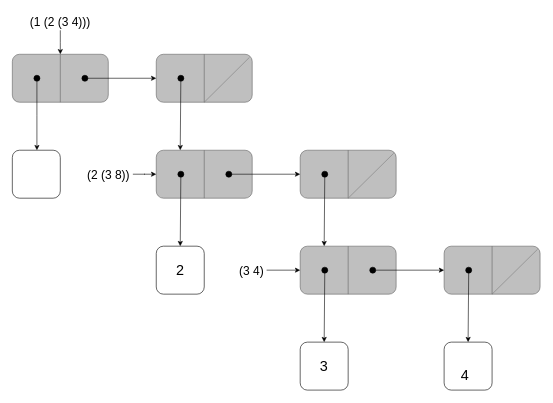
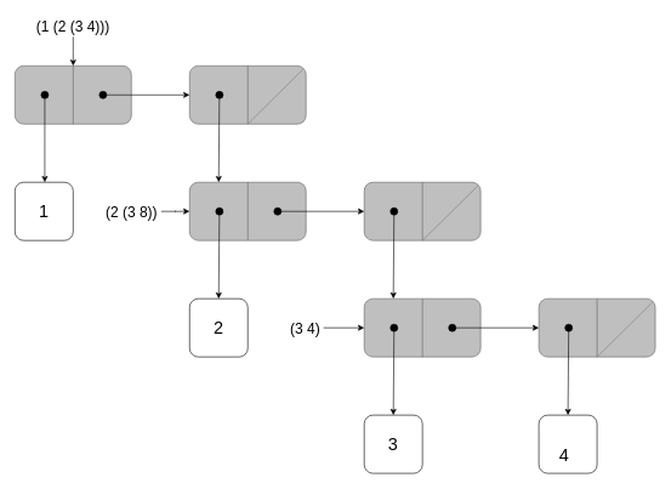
  <mxCell id="0" />
  <mxCell id="1" parent="0" />
  <mxCell id="2" value="" style="group" vertex="1" connectable="0" parent="1"><mxGeometry x="740" y="410" width="160" height="80" as="geometry" /></mxCell>
  <mxCell id="3" value="" style="rounded=1;whiteSpace=wrap;html=1;fillColor=#BFBFBF;fontColor=#333333;strokeColor=#666666;container=0;" vertex="1" parent="2"><mxGeometry width="160" height="80" as="geometry" /></mxCell>
  <mxCell id="4" value="" style="endArrow=none;html=1;rounded=0;entryX=0.5;entryY=0;entryDx=0;entryDy=0;exitX=0.5;exitY=1;exitDx=0;exitDy=0;fillColor=#f5f5f5;strokeColor=#666666;" edge="1" parent="2" source="3" target="3"><mxGeometry width="50" height="50" relative="1" as="geometry"><mxPoint x="10" y="440" as="sourcePoint" /><mxPoint x="60" y="390" as="targetPoint" /></mxGeometry></mxCell>
  <mxCell id="5" value="" style="ellipse;whiteSpace=wrap;html=1;aspect=fixed;fillColor=#000000;container=0;" vertex="1" parent="2"><mxGeometry x="36" y="35" width="10" height="10" as="geometry" /></mxCell>
  <mxCell id="6" value="" style="endArrow=none;html=1;rounded=0;exitX=0.5;exitY=1;exitDx=0;exitDy=0;entryX=0.972;entryY=0.063;entryDx=0;entryDy=0;entryPerimeter=0;strokeWidth=1;strokeColor=#7D7D7D;" edge="1" parent="2"><mxGeometry width="50" height="50" relative="1" as="geometry"><mxPoint x="80" y="80" as="sourcePoint" /><mxPoint x="156" y="5" as="targetPoint" /></mxGeometry></mxCell>
  <mxCell id="7" value="" style="group" vertex="1" connectable="0" parent="1"><mxGeometry x="500" y="410" width="160" height="80" as="geometry" /></mxCell>
  <mxCell id="8" value="" style="rounded=1;whiteSpace=wrap;html=1;fillColor=#BFBFBF;fontColor=#333333;strokeColor=#666666;container=0;" vertex="1" parent="7"><mxGeometry width="160" height="80" as="geometry" /></mxCell>
  <mxCell id="9" value="" style="endArrow=none;html=1;rounded=0;entryX=0.5;entryY=0;entryDx=0;entryDy=0;exitX=0.5;exitY=1;exitDx=0;exitDy=0;fillColor=#f5f5f5;strokeColor=#666666;" edge="1" parent="7" source="8" target="8"><mxGeometry width="50" height="50" relative="1" as="geometry"><mxPoint x="10" y="440" as="sourcePoint" /><mxPoint x="60" y="390" as="targetPoint" /></mxGeometry></mxCell>
  <mxCell id="10" value="" style="ellipse;whiteSpace=wrap;html=1;aspect=fixed;fillColor=#000000;container=0;" vertex="1" parent="7"><mxGeometry x="36" y="35" width="10" height="10" as="geometry" /></mxCell>
  <mxCell id="11" value="" style="ellipse;whiteSpace=wrap;html=1;aspect=fixed;fillColor=#000000;" vertex="1" parent="7"><mxGeometry x="116" y="35" width="10" height="10" as="geometry" /></mxCell>
  <mxCell id="12" value="" style="group" vertex="1" connectable="0" parent="1"><mxGeometry x="500" y="250" width="160" height="80" as="geometry" /></mxCell>
  <mxCell id="13" value="" style="rounded=1;whiteSpace=wrap;html=1;fillColor=#BFBFBF;fontColor=#333333;strokeColor=#666666;container=0;" vertex="1" parent="12"><mxGeometry width="160" height="80" as="geometry" /></mxCell>
  <mxCell id="14" value="" style="endArrow=none;html=1;rounded=0;entryX=0.5;entryY=0;entryDx=0;entryDy=0;exitX=0.5;exitY=1;exitDx=0;exitDy=0;fillColor=#f5f5f5;strokeColor=#666666;" edge="1" parent="12" source="13" target="13"><mxGeometry width="50" height="50" relative="1" as="geometry"><mxPoint x="10" y="440" as="sourcePoint" /><mxPoint x="60" y="390" as="targetPoint" /></mxGeometry></mxCell>
  <mxCell id="15" value="" style="ellipse;whiteSpace=wrap;html=1;aspect=fixed;fillColor=#000000;container=0;" vertex="1" parent="12"><mxGeometry x="36" y="35" width="10" height="10" as="geometry" /></mxCell>
  <mxCell id="16" value="" style="endArrow=none;html=1;rounded=0;exitX=0.5;exitY=1;exitDx=0;exitDy=0;entryX=0.972;entryY=0.063;entryDx=0;entryDy=0;entryPerimeter=0;strokeWidth=1;strokeColor=#7D7D7D;" edge="1" parent="12"><mxGeometry width="50" height="50" relative="1" as="geometry"><mxPoint x="80" y="80" as="sourcePoint" /><mxPoint x="156" y="5" as="targetPoint" /></mxGeometry></mxCell>
  <mxCell id="17" value="" style="group" vertex="1" connectable="0" parent="1"><mxGeometry x="20" y="90" width="160" height="80" as="geometry" /></mxCell>
  <mxCell id="18" value="" style="rounded=1;whiteSpace=wrap;html=1;fillColor=#BFBFBF;fontColor=#333333;strokeColor=#666666;container=0;" vertex="1" parent="17"><mxGeometry width="160" height="80" as="geometry" /></mxCell>
  <mxCell id="19" value="" style="endArrow=none;html=1;rounded=0;entryX=0.5;entryY=0;entryDx=0;entryDy=0;exitX=0.5;exitY=1;exitDx=0;exitDy=0;fillColor=#f5f5f5;strokeColor=#666666;" edge="1" parent="17" source="18" target="18"><mxGeometry width="50" height="50" relative="1" as="geometry"><mxPoint x="10" y="440" as="sourcePoint" /><mxPoint x="60" y="390" as="targetPoint" /></mxGeometry></mxCell>
  <mxCell id="20" style="edgeStyle=orthogonalEdgeStyle;rounded=0;orthogonalLoop=1;jettySize=auto;html=1;" edge="1" parent="17" source="21"><mxGeometry relative="1" as="geometry"><mxPoint x="41" y="160" as="targetPoint" /></mxGeometry></mxCell>
  <mxCell id="21" value="" style="ellipse;whiteSpace=wrap;html=1;aspect=fixed;fillColor=#000000;container=0;" vertex="1" parent="17"><mxGeometry x="36" y="35" width="10" height="10" as="geometry" /></mxCell>
  <mxCell id="22" value="" style="ellipse;whiteSpace=wrap;html=1;aspect=fixed;fillColor=#000000;" vertex="1" parent="17"><mxGeometry x="116" y="35" width="10" height="10" as="geometry" /></mxCell>
  <mxCell id="23" value="" style="group" vertex="1" connectable="0" parent="1"><mxGeometry x="260" y="90" width="160" height="80" as="geometry" /></mxCell>
  <mxCell id="24" value="" style="rounded=1;whiteSpace=wrap;html=1;fillColor=#BFBFBF;fontColor=#333333;strokeColor=#666666;container=0;" vertex="1" parent="23"><mxGeometry width="160" height="80" as="geometry" /></mxCell>
  <mxCell id="25" value="" style="endArrow=none;html=1;rounded=0;entryX=0.5;entryY=0;entryDx=0;entryDy=0;exitX=0.5;exitY=1;exitDx=0;exitDy=0;fillColor=#f5f5f5;strokeColor=#666666;" edge="1" parent="23" source="24" target="24"><mxGeometry width="50" height="50" relative="1" as="geometry"><mxPoint x="10" y="440" as="sourcePoint" /><mxPoint x="60" y="390" as="targetPoint" /></mxGeometry></mxCell>
  <mxCell id="26" value="" style="ellipse;whiteSpace=wrap;html=1;aspect=fixed;fillColor=#000000;container=0;" vertex="1" parent="23"><mxGeometry x="36" y="35" width="10" height="10" as="geometry" /></mxCell>
  <mxCell id="27" value="" style="endArrow=none;html=1;rounded=0;exitX=0.5;exitY=1;exitDx=0;exitDy=0;entryX=0.972;entryY=0.063;entryDx=0;entryDy=0;entryPerimeter=0;strokeWidth=1;strokeColor=#7D7D7D;" edge="1" parent="23" source="24" target="24"><mxGeometry width="50" height="50" relative="1" as="geometry"><mxPoint x="240" y="90" as="sourcePoint" /><mxPoint x="290" y="40" as="targetPoint" /></mxGeometry></mxCell>
  <mxCell id="28" value="" style="endArrow=classic;html=1;rounded=0;exitX=1;exitY=0.5;exitDx=0;exitDy=0;entryX=0;entryY=0.5;entryDx=0;entryDy=0;" edge="1" parent="1" source="22" target="24"><mxGeometry width="50" height="50" relative="1" as="geometry"><mxPoint x="240" y="330" as="sourcePoint" /><mxPoint x="290" y="280" as="targetPoint" /></mxGeometry></mxCell>
  <mxCell id="29" value="" style="group" vertex="1" connectable="0" parent="1"><mxGeometry x="20" y="250" width="80" height="80" as="geometry" /></mxCell>
  <mxCell id="30" value="" style="rounded=1;whiteSpace=wrap;html=1;" vertex="1" parent="29"><mxGeometry width="80" height="80" as="geometry" /></mxCell>
+ <mxCell id="31" value="&lt;font style=&quot;font-size: 24px;&quot;&gt;1&lt;/font&gt;" style="text;html=1;strokeColor=none;fillColor=none;align=center;verticalAlign=middle;whiteSpace=wrap;rounded=0;" vertex="1" parent="29"><mxGeometry x="10" y="25" width="60" height="30" as="geometry" /></mxCell>
  <mxCell id="32" value="" style="group" vertex="1" connectable="0" parent="1"><mxGeometry x="260" y="410" width="80" height="80" as="geometry" /></mxCell>
  <mxCell id="33" value="" style="rounded=1;whiteSpace=wrap;html=1;" vertex="1" parent="32"><mxGeometry width="80" height="80" as="geometry" /></mxCell>
  <mxCell id="34" value="&lt;font style=&quot;font-size: 24px;&quot;&gt;2&lt;/font&gt;" style="text;html=1;strokeColor=none;fillColor=none;align=center;verticalAlign=middle;whiteSpace=wrap;rounded=0;" vertex="1" parent="32"><mxGeometry x="10" y="25" width="60" height="30" as="geometry" /></mxCell>
  <mxCell id="35" value="" style="group" vertex="1" connectable="0" parent="1"><mxGeometry x="500" y="570" width="80" height="80" as="geometry" /></mxCell>
  <mxCell id="36" value="" style="rounded=1;whiteSpace=wrap;html=1;" vertex="1" parent="35"><mxGeometry width="80" height="80" as="geometry" /></mxCell>
  <mxCell id="37" value="&lt;font style=&quot;font-size: 24px;&quot;&gt;3&lt;/font&gt;" style="text;html=1;strokeColor=none;fillColor=none;align=center;verticalAlign=middle;whiteSpace=wrap;rounded=0;" vertex="1" parent="35"><mxGeometry x="10" y="25" width="60" height="30" as="geometry" /></mxCell>
  <mxCell id="38" value="" style="group" vertex="1" connectable="0" parent="1"><mxGeometry x="740" y="570" width="80" height="80" as="geometry" /></mxCell>
  <mxCell id="39" value="" style="rounded=1;whiteSpace=wrap;html=1;" vertex="1" parent="38"><mxGeometry width="80" height="80" as="geometry" /></mxCell>
  <mxCell id="40" value="&lt;font style=&quot;font-size: 24px;&quot;&gt;4&lt;/font&gt;" style="text;html=1;strokeColor=none;fillColor=none;align=center;verticalAlign=middle;whiteSpace=wrap;rounded=0;" vertex="1" parent="38"><mxGeometry x="5" y="40" width="60" height="30" as="geometry" /></mxCell>
  <mxCell id="41" style="rounded=0;orthogonalLoop=1;jettySize=auto;html=1;entryX=0.5;entryY=0;entryDx=0;entryDy=0;" edge="1" parent="1" source="5" target="39"><mxGeometry relative="1" as="geometry" /></mxCell>
  <mxCell id="42" value="" style="group" vertex="1" connectable="0" parent="1"><mxGeometry x="260" y="250" width="160" height="80" as="geometry" /></mxCell>
  <mxCell id="43" value="" style="rounded=1;whiteSpace=wrap;html=1;fillColor=#BFBFBF;fontColor=#333333;strokeColor=#666666;container=0;" vertex="1" parent="42"><mxGeometry width="160" height="80" as="geometry" /></mxCell>
  <mxCell id="44" value="" style="endArrow=none;html=1;rounded=0;entryX=0.5;entryY=0;entryDx=0;entryDy=0;exitX=0.5;exitY=1;exitDx=0;exitDy=0;fillColor=#f5f5f5;strokeColor=#666666;" edge="1" parent="42" source="43" target="43"><mxGeometry width="50" height="50" relative="1" as="geometry"><mxPoint x="10" y="440" as="sourcePoint" /><mxPoint x="60" y="390" as="targetPoint" /></mxGeometry></mxCell>
  <mxCell id="45" value="" style="ellipse;whiteSpace=wrap;html=1;aspect=fixed;fillColor=#000000;container=0;" vertex="1" parent="42"><mxGeometry x="36" y="35" width="10" height="10" as="geometry" /></mxCell>
  <mxCell id="46" value="" style="ellipse;whiteSpace=wrap;html=1;aspect=fixed;fillColor=#000000;" vertex="1" parent="42"><mxGeometry x="116" y="35" width="10" height="10" as="geometry" /></mxCell>
  <mxCell id="47" style="rounded=0;orthogonalLoop=1;jettySize=auto;html=1;entryX=0.25;entryY=0;entryDx=0;entryDy=0;" edge="1" parent="1" source="26" target="43"><mxGeometry relative="1" as="geometry" /></mxCell>
  <mxCell id="48" style="rounded=0;orthogonalLoop=1;jettySize=auto;html=1;entryX=0.5;entryY=0;entryDx=0;entryDy=0;" edge="1" parent="1" source="45" target="33"><mxGeometry relative="1" as="geometry" /></mxCell>
  <mxCell id="49" style="edgeStyle=orthogonalEdgeStyle;rounded=0;orthogonalLoop=1;jettySize=auto;html=1;" edge="1" parent="1" source="46" target="13"><mxGeometry relative="1" as="geometry" /></mxCell>
  <mxCell id="50" style="rounded=0;orthogonalLoop=1;jettySize=auto;html=1;entryX=0.25;entryY=0;entryDx=0;entryDy=0;" edge="1" parent="1" source="15" target="8"><mxGeometry relative="1" as="geometry" /></mxCell>
  <mxCell id="51" style="rounded=0;orthogonalLoop=1;jettySize=auto;html=1;entryX=0.5;entryY=0;entryDx=0;entryDy=0;" edge="1" parent="1" source="10" target="36"><mxGeometry relative="1" as="geometry" /></mxCell>
  <mxCell id="52" style="edgeStyle=orthogonalEdgeStyle;rounded=0;orthogonalLoop=1;jettySize=auto;html=1;" edge="1" parent="1" source="11" target="3"><mxGeometry relative="1" as="geometry" /></mxCell>
  <mxCell id="53" style="edgeStyle=orthogonalEdgeStyle;rounded=0;orthogonalLoop=1;jettySize=auto;html=1;" edge="1" parent="1" source="54"><mxGeometry relative="1" as="geometry"><mxPoint x="100" y="90" as="targetPoint" /></mxGeometry></mxCell>
  <mxCell id="54" value="(1 (2 (3 4)))" style="text;html=1;strokeColor=none;fillColor=none;align=center;verticalAlign=middle;whiteSpace=wrap;rounded=0;fontSize=20;" vertex="1" parent="1"><mxGeometry x="45" y="20" width="110" height="30" as="geometry" /></mxCell>
  <mxCell id="55" style="edgeStyle=orthogonalEdgeStyle;rounded=0;orthogonalLoop=1;jettySize=auto;html=1;" edge="1" parent="1" source="56" target="43"><mxGeometry relative="1" as="geometry" /></mxCell>
  <mxCell id="56" value="(2 (3 8))" style="text;html=1;strokeColor=none;fillColor=none;align=center;verticalAlign=middle;whiteSpace=wrap;rounded=0;fontSize=20;" vertex="1" parent="1"><mxGeometry x="140" y="275" width="81" height="30" as="geometry" /></mxCell>
  <mxCell id="57" style="edgeStyle=orthogonalEdgeStyle;rounded=0;orthogonalLoop=1;jettySize=auto;html=1;" edge="1" parent="1" source="58" target="8"><mxGeometry relative="1" as="geometry" /></mxCell>
  <mxCell id="58" value="(3 4)" style="text;html=1;strokeColor=none;fillColor=none;align=center;verticalAlign=middle;whiteSpace=wrap;rounded=0;fontSize=20;" vertex="1" parent="1"><mxGeometry x="394" y="435" width="50" height="30" as="geometry" /></mxCell>
